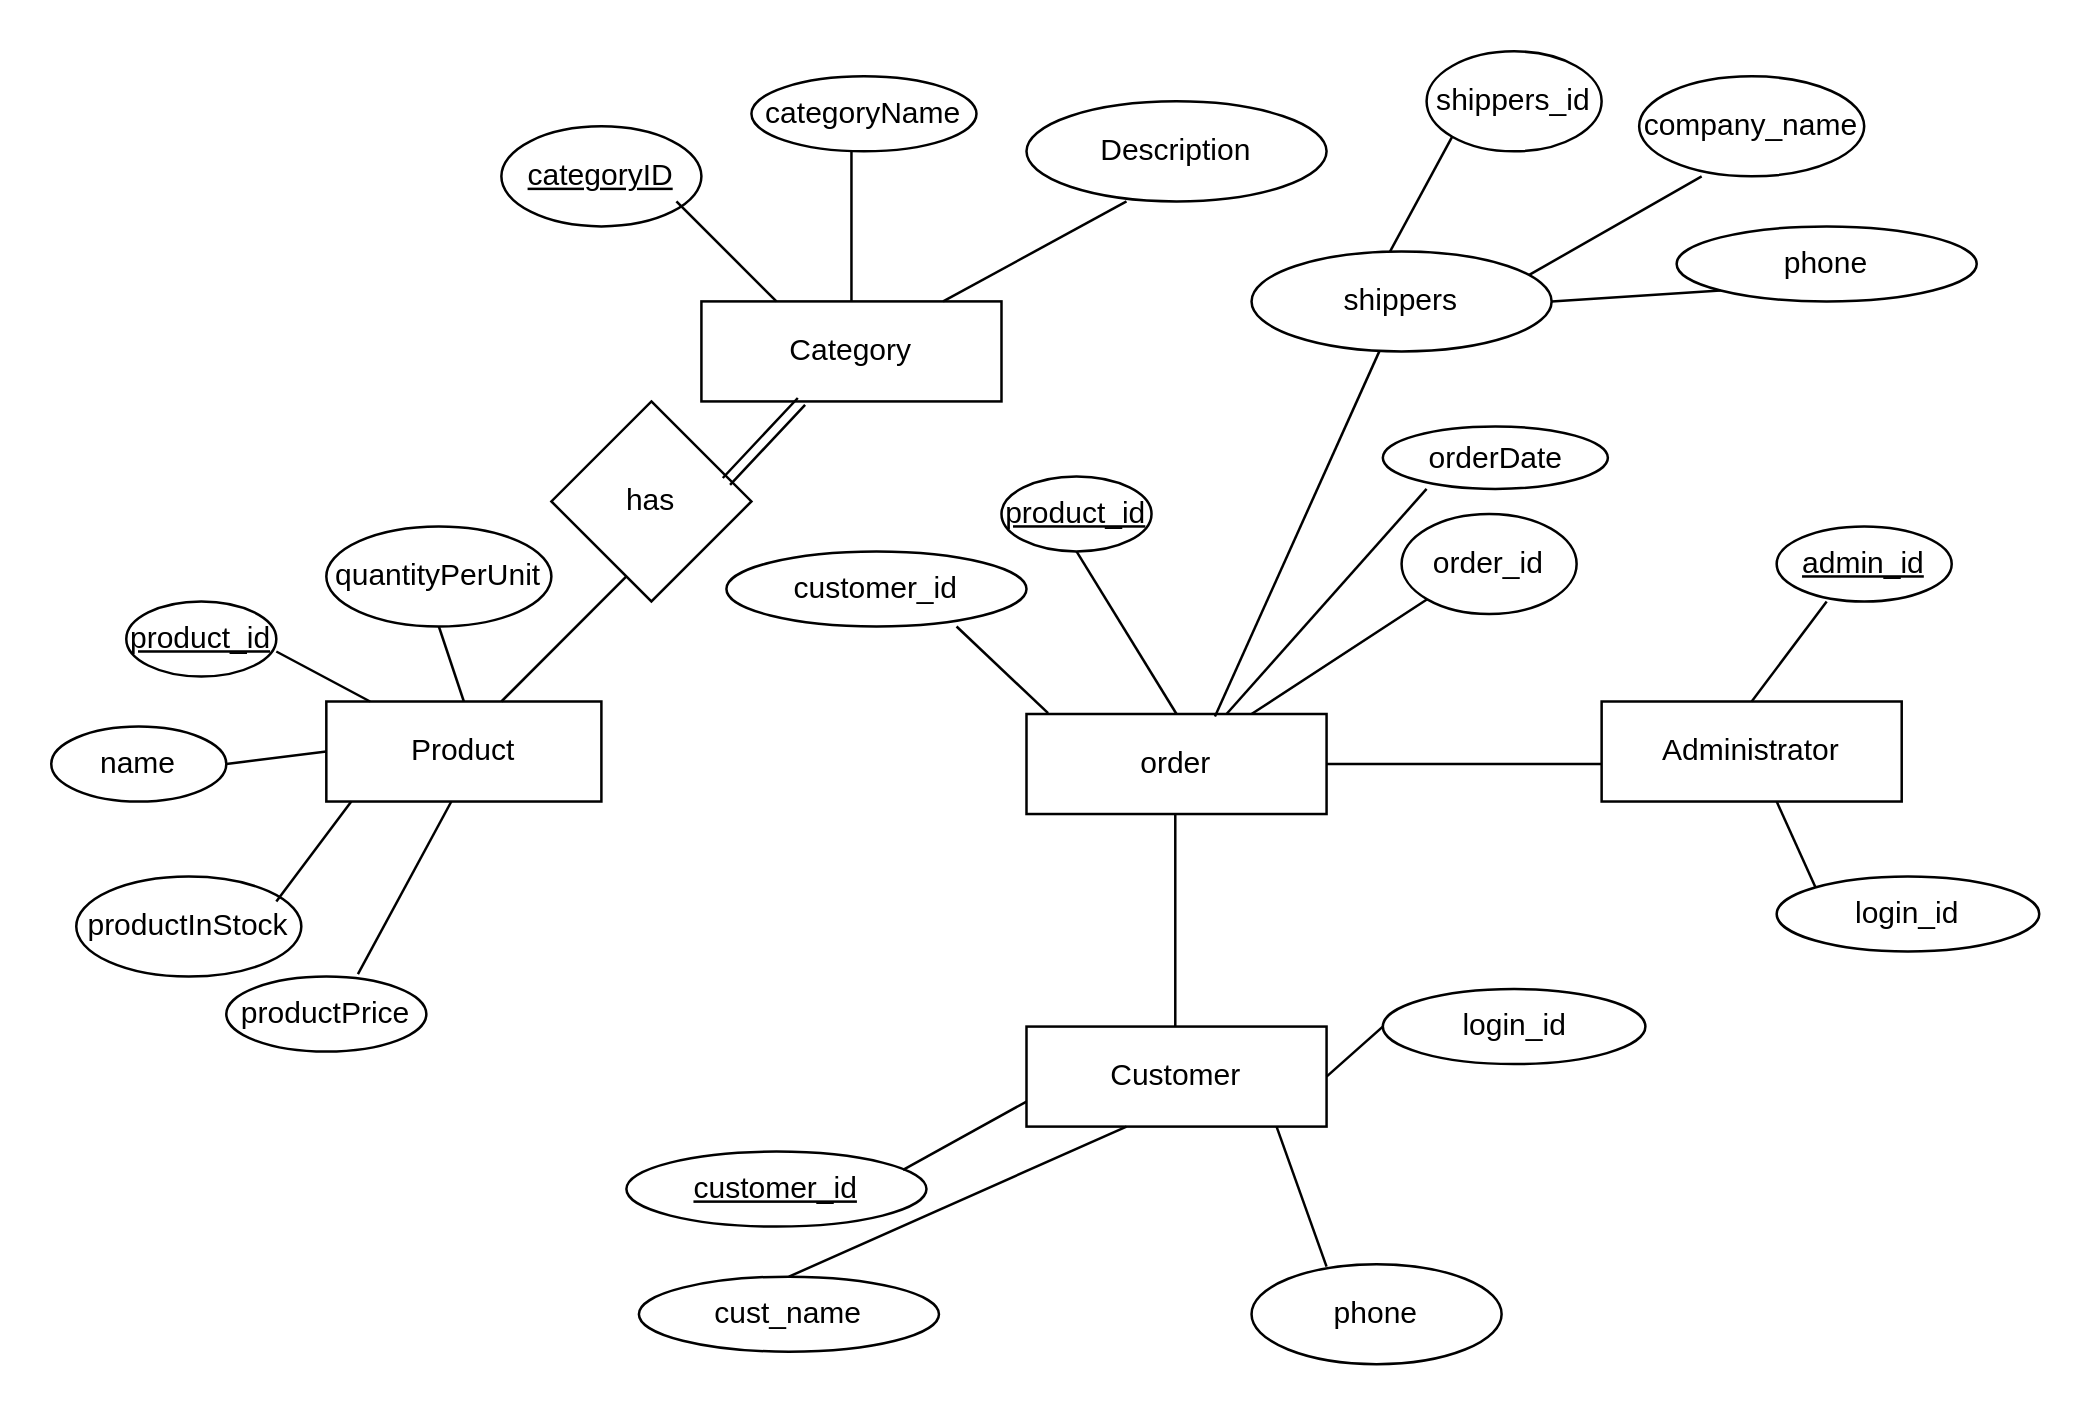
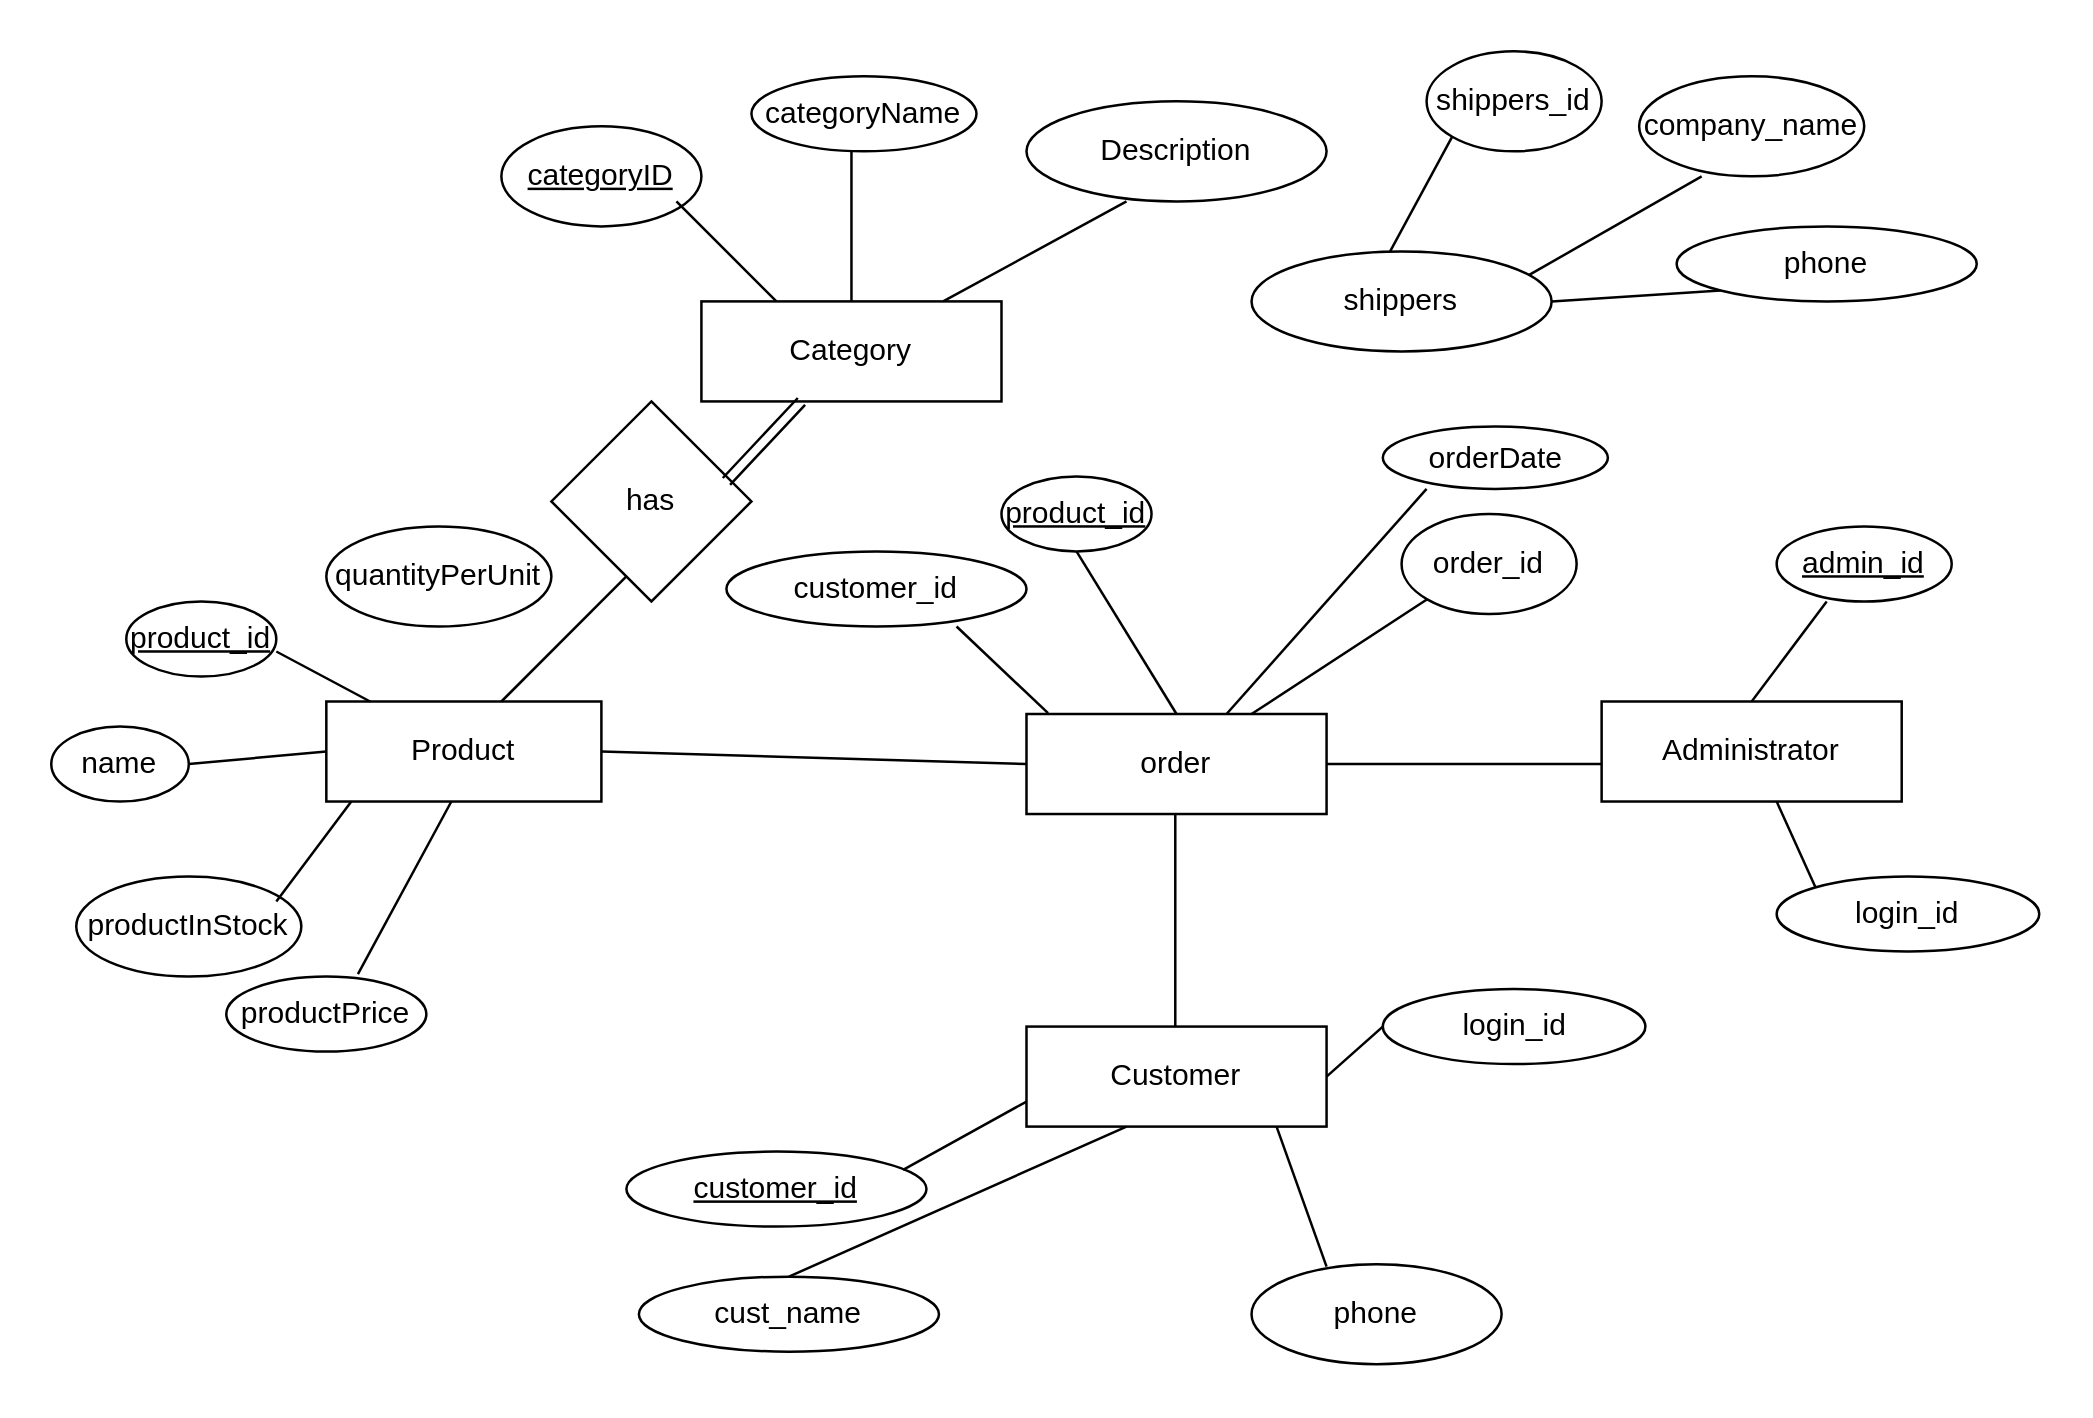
  <mxCell id="0" />
  <mxCell id="1" parent="0" />
  <mxCell id="2" value="Product" style="rounded=0;whiteSpace=wrap;html=1;" vertex="1" parent="1"><mxGeometry x="130" y="280" width="110" height="40" as="geometry" /></mxCell>
  <mxCell id="3" value="product_id" style="ellipse;whiteSpace=wrap;html=1;fontStyle=4" vertex="1" parent="1"><mxGeometry x="50" y="240" width="60" height="30" as="geometry" /></mxCell>
- <mxCell id="4" value="name" style="ellipse;whiteSpace=wrap;html=1;" vertex="1" parent="1"><mxGeometry x="20" y="290" width="70" height="30" as="geometry" /></mxCell>
+ <mxCell id="4" value="name" style="ellipse;whiteSpace=wrap;html=1;" vertex="1" parent="1"><mxGeometry x="20" y="290" width="55" height="30" as="geometry" /></mxCell>
  <mxCell id="5" value="quantityPerUnit" style="ellipse;whiteSpace=wrap;html=1;" vertex="1" parent="1"><mxGeometry x="130" y="210" width="90" height="40" as="geometry" /></mxCell>
  <mxCell id="6" value="productInStock" style="ellipse;whiteSpace=wrap;html=1;" vertex="1" parent="1"><mxGeometry x="30" y="350" width="90" height="40" as="geometry" /></mxCell>
  <mxCell id="7" value="productPrice" style="ellipse;whiteSpace=wrap;html=1;" vertex="1" parent="1"><mxGeometry x="90" y="390" width="80" height="30" as="geometry" /></mxCell>
- <mxCell id="8" value="" style="endArrow=none;html=1;exitX=0.5;exitY=0;exitDx=0;exitDy=0;entryX=0.5;entryY=1;entryDx=0;entryDy=0;" edge="1" parent="1" source="2" target="5"><mxGeometry width="50" height="50" relative="1" as="geometry"><mxPoint x="140" y="300" as="sourcePoint" /><mxPoint x="190" y="250" as="targetPoint" /></mxGeometry></mxCell>
  <mxCell id="9" value="" style="endArrow=none;html=1;" edge="1" parent="1" source="2"><mxGeometry width="50" height="50" relative="1" as="geometry"><mxPoint x="60" y="310" as="sourcePoint" /><mxPoint x="110" y="260" as="targetPoint" /></mxGeometry></mxCell>
  <mxCell id="10" value="" style="endArrow=none;html=1;exitX=1;exitY=0.5;exitDx=0;exitDy=0;" edge="1" parent="1" source="4"><mxGeometry width="50" height="50" relative="1" as="geometry"><mxPoint x="80" y="350" as="sourcePoint" /><mxPoint x="130" y="300" as="targetPoint" /></mxGeometry></mxCell>
  <mxCell id="11" value="" style="endArrow=none;html=1;" edge="1" parent="1"><mxGeometry width="50" height="50" relative="1" as="geometry"><mxPoint x="110" y="360" as="sourcePoint" /><mxPoint x="140" y="320" as="targetPoint" /></mxGeometry></mxCell>
  <mxCell id="12" value="" style="endArrow=none;html=1;exitX=0.658;exitY=-0.033;exitDx=0;exitDy=0;exitPerimeter=0;" edge="1" parent="1" source="7"><mxGeometry width="50" height="50" relative="1" as="geometry"><mxPoint x="130" y="370" as="sourcePoint" /><mxPoint x="180" y="320" as="targetPoint" /></mxGeometry></mxCell>
  <mxCell id="13" value="Administrator" style="rounded=0;whiteSpace=wrap;html=1;" vertex="1" parent="1"><mxGeometry x="640" y="280" width="120" height="40" as="geometry" /></mxCell>
  <mxCell id="14" value="Category" style="rounded=0;whiteSpace=wrap;html=1;" vertex="1" parent="1"><mxGeometry x="280" y="120" width="120" height="40" as="geometry" /></mxCell>
  <mxCell id="15" value="categoryID" style="ellipse;whiteSpace=wrap;html=1;fontStyle=4" vertex="1" parent="1"><mxGeometry x="200" y="50" width="80" height="40" as="geometry" /></mxCell>
  <mxCell id="16" value="categoryName" style="ellipse;whiteSpace=wrap;html=1;" vertex="1" parent="1"><mxGeometry x="300" y="30" width="90" height="30" as="geometry" /></mxCell>
  <mxCell id="17" value="Description" style="ellipse;whiteSpace=wrap;html=1;" vertex="1" parent="1"><mxGeometry x="410" y="40" width="120" height="40" as="geometry" /></mxCell>
  <mxCell id="18" value="" style="endArrow=none;html=1;exitX=0.25;exitY=0;exitDx=0;exitDy=0;" edge="1" parent="1" source="14"><mxGeometry width="50" height="50" relative="1" as="geometry"><mxPoint x="220" y="130" as="sourcePoint" /><mxPoint x="270" y="80" as="targetPoint" /></mxGeometry></mxCell>
  <mxCell id="19" value="" style="endArrow=none;html=1;exitX=0.5;exitY=0;exitDx=0;exitDy=0;" edge="1" parent="1" source="14"><mxGeometry width="50" height="50" relative="1" as="geometry"><mxPoint x="290" y="110" as="sourcePoint" /><mxPoint x="340" y="60" as="targetPoint" /></mxGeometry></mxCell>
  <mxCell id="20" value="" style="endArrow=none;html=1;" edge="1" parent="1" source="14"><mxGeometry width="50" height="50" relative="1" as="geometry"><mxPoint x="400" y="130" as="sourcePoint" /><mxPoint x="450" y="80" as="targetPoint" /></mxGeometry></mxCell>
  <mxCell id="21" value="Customer" style="rounded=0;whiteSpace=wrap;html=1;" vertex="1" parent="1"><mxGeometry x="410" y="410" width="120" height="40" as="geometry" /></mxCell>
  <mxCell id="22" value="customer_id" style="ellipse;whiteSpace=wrap;html=1;fontStyle=4" vertex="1" parent="1"><mxGeometry x="250" y="460" width="120" height="30" as="geometry" /></mxCell>
  <mxCell id="23" value="cust_name" style="ellipse;whiteSpace=wrap;html=1;" vertex="1" parent="1"><mxGeometry x="255" y="510" width="120" height="30" as="geometry" /></mxCell>
  <mxCell id="24" value="order" style="rounded=0;whiteSpace=wrap;html=1;" vertex="1" parent="1"><mxGeometry x="410" y="285" width="120" height="40" as="geometry" /></mxCell>
  <mxCell id="25" value="admin_id" style="ellipse;whiteSpace=wrap;html=1;fontStyle=4" vertex="1" parent="1"><mxGeometry x="710" y="210" width="70" height="30" as="geometry" /></mxCell>
  <mxCell id="26" value="phone" style="ellipse;whiteSpace=wrap;html=1;" vertex="1" parent="1"><mxGeometry x="500" y="505" width="100" height="40" as="geometry" /></mxCell>
  <mxCell id="27" value="customer_id" style="ellipse;whiteSpace=wrap;html=1;" vertex="1" parent="1"><mxGeometry x="290" y="220" width="120" height="30" as="geometry" /></mxCell>
  <mxCell id="28" value="product_id" style="ellipse;whiteSpace=wrap;html=1;fontStyle=4" vertex="1" parent="1"><mxGeometry x="400" y="190" width="60" height="30" as="geometry" /></mxCell>
  <mxCell id="29" value="order_id" style="ellipse;whiteSpace=wrap;html=1;" vertex="1" parent="1"><mxGeometry x="560" y="205" width="70" height="40" as="geometry" /></mxCell>
+ <mxCell id="30" value="" style="endArrow=none;html=1;exitX=1;exitY=0.5;exitDx=0;exitDy=0;entryX=0;entryY=0.5;entryDx=0;entryDy=0;" edge="1" parent="1" source="2" target="24"><mxGeometry width="50" height="50" relative="1" as="geometry"><mxPoint x="250" y="300" as="sourcePoint" /><mxPoint x="275" y="300" as="targetPoint" /></mxGeometry></mxCell>
  <mxCell id="31" value="" style="endArrow=none;html=1;exitX=1;exitY=0.5;exitDx=0;exitDy=0;" edge="1" parent="1" source="24"><mxGeometry width="50" height="50" relative="1" as="geometry"><mxPoint x="540" y="335" as="sourcePoint" /><mxPoint x="640" y="305" as="targetPoint" /></mxGeometry></mxCell>
  <mxCell id="32" value="" style="endArrow=none;html=1;exitX=0.072;exitY=-0.008;exitDx=0;exitDy=0;exitPerimeter=0;entryX=0.767;entryY=1;entryDx=0;entryDy=0;entryPerimeter=0;" edge="1" parent="1" source="24" target="27"><mxGeometry width="50" height="50" relative="1" as="geometry"><mxPoint x="350" y="295" as="sourcePoint" /><mxPoint x="400" y="245" as="targetPoint" /></mxGeometry></mxCell>
  <mxCell id="33" value="" style="endArrow=none;html=1;exitX=0.5;exitY=0;exitDx=0;exitDy=0;entryX=0.5;entryY=1;entryDx=0;entryDy=0;" edge="1" parent="1" source="24" target="28"><mxGeometry width="50" height="50" relative="1" as="geometry"><mxPoint x="430" y="270" as="sourcePoint" /><mxPoint x="480" y="220" as="targetPoint" /></mxGeometry></mxCell>
  <mxCell id="34" value="" style="endArrow=none;html=1;entryX=0;entryY=1;entryDx=0;entryDy=0;" edge="1" parent="1" target="29"><mxGeometry width="50" height="50" relative="1" as="geometry"><mxPoint x="500" y="285" as="sourcePoint" /><mxPoint x="550" y="235" as="targetPoint" /></mxGeometry></mxCell>
  <mxCell id="35" value="login_id" style="ellipse;whiteSpace=wrap;html=1;" vertex="1" parent="1"><mxGeometry x="710" y="350" width="105" height="30" as="geometry" /></mxCell>
  <mxCell id="36" value="" style="endArrow=none;html=1;exitX=0.922;exitY=0.244;exitDx=0;exitDy=0;exitPerimeter=0;" edge="1" parent="1" source="22"><mxGeometry width="50" height="50" relative="1" as="geometry"><mxPoint x="360" y="490" as="sourcePoint" /><mxPoint x="410" y="440" as="targetPoint" /></mxGeometry></mxCell>
  <mxCell id="37" value="" style="endArrow=none;html=1;exitX=0.5;exitY=0;exitDx=0;exitDy=0;" edge="1" parent="1" source="23"><mxGeometry width="50" height="50" relative="1" as="geometry"><mxPoint x="400" y="500" as="sourcePoint" /><mxPoint x="450" y="450" as="targetPoint" /></mxGeometry></mxCell>
  <mxCell id="38" value="" style="endArrow=none;html=1;exitX=0.3;exitY=0.025;exitDx=0;exitDy=0;exitPerimeter=0;" edge="1" parent="1" source="26"><mxGeometry width="50" height="50" relative="1" as="geometry"><mxPoint x="460" y="500" as="sourcePoint" /><mxPoint x="510" y="450" as="targetPoint" /></mxGeometry></mxCell>
  <mxCell id="39" value="" style="endArrow=none;html=1;" edge="1" parent="1"><mxGeometry width="50" height="50" relative="1" as="geometry"><mxPoint x="469.5" y="410" as="sourcePoint" /><mxPoint x="469.5" y="325" as="targetPoint" /></mxGeometry></mxCell>
  <mxCell id="40" value="" style="endArrow=none;html=1;exitX=0.5;exitY=0;exitDx=0;exitDy=0;" edge="1" parent="1" source="13"><mxGeometry width="50" height="50" relative="1" as="geometry"><mxPoint x="680" y="290" as="sourcePoint" /><mxPoint x="730" y="240" as="targetPoint" /></mxGeometry></mxCell>
  <mxCell id="41" style="edgeStyle=none;rounded=0;orthogonalLoop=1;jettySize=auto;html=1;entryX=1;entryY=0.5;entryDx=0;entryDy=0;" edge="1" parent="1" source="2" target="2"><mxGeometry relative="1" as="geometry" /></mxCell>
  <mxCell id="42" value="shippers_id" style="ellipse;whiteSpace=wrap;html=1;" vertex="1" parent="1"><mxGeometry x="570" y="20" width="70" height="40" as="geometry" /></mxCell>
  <mxCell id="43" value="" style="endArrow=none;html=1;entryX=0;entryY=1;entryDx=0;entryDy=0;" edge="1" parent="1" target="42"><mxGeometry width="50" height="50" relative="1" as="geometry"><mxPoint x="550" y="110" as="sourcePoint" /><mxPoint x="600" y="60" as="targetPoint" /></mxGeometry></mxCell>
  <mxCell id="44" value="company_name" style="ellipse;whiteSpace=wrap;html=1;" vertex="1" parent="1"><mxGeometry x="655" y="30" width="90" height="40" as="geometry" /></mxCell>
  <mxCell id="45" value="" style="endArrow=none;html=1;exitX=0.75;exitY=0;exitDx=0;exitDy=0;" edge="1" parent="1"><mxGeometry width="50" height="50" relative="1" as="geometry"><mxPoint x="610" y="110" as="sourcePoint" /><mxPoint x="680" y="70" as="targetPoint" /></mxGeometry></mxCell>
  <mxCell id="46" value="phone" style="ellipse;whiteSpace=wrap;html=1;" vertex="1" parent="1"><mxGeometry x="670" y="90" width="120" height="30" as="geometry" /></mxCell>
  <mxCell id="47" value="" style="endArrow=none;html=1;exitX=1;exitY=0.5;exitDx=0;exitDy=0;entryX=0;entryY=1;entryDx=0;entryDy=0;" edge="1" parent="1" source="53" target="46"><mxGeometry width="50" height="50" relative="1" as="geometry"><mxPoint x="640" y="130" as="sourcePoint" /><mxPoint x="680" y="110" as="targetPoint" /></mxGeometry></mxCell>
  <mxCell id="48" value="orderDate" style="ellipse;whiteSpace=wrap;html=1;" vertex="1" parent="1"><mxGeometry x="552.5" y="170" width="90" height="25" as="geometry" /></mxCell>
  <mxCell id="49" value="login_id" style="ellipse;whiteSpace=wrap;html=1;" vertex="1" parent="1"><mxGeometry x="552.5" y="395" width="105" height="30" as="geometry" /></mxCell>
  <mxCell id="50" value="" style="endArrow=none;html=1;exitX=1;exitY=0.5;exitDx=0;exitDy=0;" edge="1" parent="1" source="21"><mxGeometry width="50" height="50" relative="1" as="geometry"><mxPoint x="502.5" y="460" as="sourcePoint" /><mxPoint x="552.5" y="410" as="targetPoint" /></mxGeometry></mxCell>
  <mxCell id="51" value="" style="endArrow=none;html=1;exitX=0;exitY=0;exitDx=0;exitDy=0;" edge="1" parent="1" source="35"><mxGeometry width="50" height="50" relative="1" as="geometry"><mxPoint x="660" y="370" as="sourcePoint" /><mxPoint x="710" y="320" as="targetPoint" /></mxGeometry></mxCell>
  <mxCell id="52" value="" style="endArrow=none;html=1;" edge="1" parent="1"><mxGeometry width="50" height="50" relative="1" as="geometry"><mxPoint x="490" y="285" as="sourcePoint" /><mxPoint x="570" y="195" as="targetPoint" /></mxGeometry></mxCell>
  <mxCell id="53" value="shippers" style="ellipse;whiteSpace=wrap;html=1;" vertex="1" parent="1"><mxGeometry x="500" y="100" width="120" height="40" as="geometry" /></mxCell>
- <mxCell id="54" value="" style="endArrow=none;html=1;exitX=0.628;exitY=0.025;exitDx=0;exitDy=0;exitPerimeter=0;" edge="1" parent="1" source="24" target="53"><mxGeometry width="50" height="50" relative="1" as="geometry"><mxPoint x="485.36" y="286" as="sourcePoint" /><mxPoint x="550" y="150" as="targetPoint" /></mxGeometry></mxCell>
  <mxCell id="55" value="has" style="rhombus;whiteSpace=wrap;html=1;" vertex="1" parent="1"><mxGeometry x="220" y="160" width="80" height="80" as="geometry" /></mxCell>
  <mxCell id="56" value="" style="html=1;endArrow=none;endFill=0;" edge="1" parent="1"><mxGeometry width="50" height="50" relative="1" as="geometry"><mxPoint x="200" y="280" as="sourcePoint" /><mxPoint x="250" y="230" as="targetPoint" /></mxGeometry></mxCell>
  <mxCell id="57" value="" style="shape=link;html=1;endArrow=none;endFill=0;exitX=0.875;exitY=0.4;exitDx=0;exitDy=0;exitPerimeter=0;" edge="1" parent="1" source="55"><mxGeometry width="50" height="50" relative="1" as="geometry"><mxPoint x="270" y="210" as="sourcePoint" /><mxPoint x="320" y="160" as="targetPoint" /></mxGeometry></mxCell>
